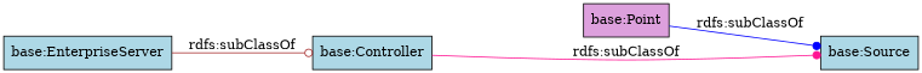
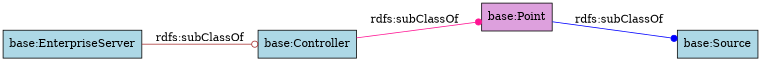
  digraph {
    rankdir=LR
    node [color=black fillcolor=lightblue shape=rectangle style=filled]
    edge [arrowhead=dot]
    "base:Point" [fillcolor=plum]
    "base:Source"
    "base:EnterpriseServer"
    "base:Controller"
    "base:Point" -> "base:Source" [color=blue label="rdfs:subClassOf"]
    "base:EnterpriseServer" -> "base:Controller" [arrowhead=odot color=brown label="rdfs:subClassOf"]
-   "base:Controller" -> "base:Source" [color=deeppink label="rdfs:subClassOf"]
+   "base:Controller" -> "base:Point" [color=deeppink label="rdfs:subClassOf"]
  }
